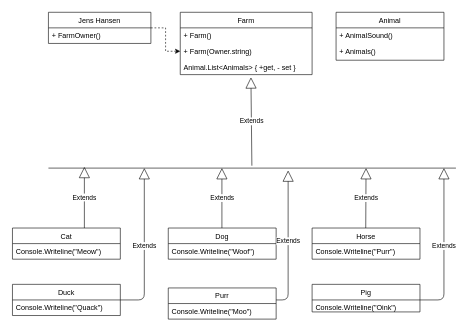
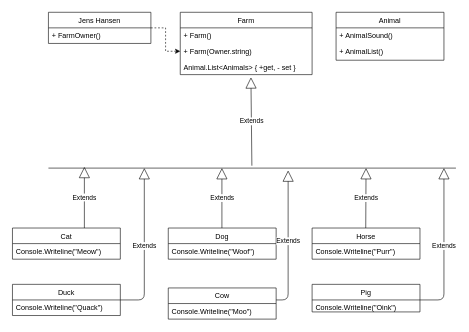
  <mxCell id="0" />
  <mxCell id="1" parent="0" />
  <mxCell id="2" style="edgeStyle=orthogonalEdgeStyle;rounded=0;orthogonalLoop=1;jettySize=auto;html=1;entryX=0;entryY=0.5;entryDx=0;entryDy=0;dashed=1;" edge="1" parent="1" source="3" target="7"><mxGeometry relative="1" as="geometry" /></mxCell>
  <mxCell id="3" value="Jens Hansen" style="swimlane;fontStyle=0;childLayout=stackLayout;horizontal=1;startSize=26;fillColor=none;horizontalStack=0;resizeParent=1;resizeParentMax=0;resizeLast=0;collapsible=1;marginBottom=0;strokeWidth=1;fontSize=12;" parent="1" vertex="1"><mxGeometry x="80" y="20" width="171" height="52" as="geometry" /></mxCell>
  <mxCell id="4" value="+ FarmOwner()" style="text;strokeColor=none;fillColor=none;align=left;verticalAlign=top;spacingLeft=4;spacingRight=4;overflow=hidden;rotatable=0;points=[[0,0.5],[1,0.5]];portConstraint=eastwest;" parent="3" vertex="1"><mxGeometry y="26" width="171" height="26" as="geometry" /></mxCell>
  <mxCell id="5" value="Farm" style="swimlane;fontStyle=0;childLayout=stackLayout;horizontal=1;startSize=26;fillColor=none;horizontalStack=0;resizeParent=1;resizeParentMax=0;resizeLast=0;collapsible=1;marginBottom=0;" vertex="1" parent="1"><mxGeometry x="300" y="20" width="220" height="104" as="geometry" /></mxCell>
  <mxCell id="6" value="+ Farm()" style="text;strokeColor=none;fillColor=none;align=left;verticalAlign=top;spacingLeft=4;spacingRight=4;overflow=hidden;rotatable=0;points=[[0,0.5],[1,0.5]];portConstraint=eastwest;" vertex="1" parent="5"><mxGeometry y="26" width="220" height="26" as="geometry" /></mxCell>
  <mxCell id="7" value="+ Farm(Owner.string)" style="text;strokeColor=none;fillColor=none;align=left;verticalAlign=top;spacingLeft=4;spacingRight=4;overflow=hidden;rotatable=0;points=[[0,0.5],[1,0.5]];portConstraint=eastwest;" vertex="1" parent="5"><mxGeometry y="52" width="220" height="26" as="geometry" /></mxCell>
  <mxCell id="8" value="Animal.List&lt;Animals&gt; { +get, - set }" style="text;strokeColor=none;fillColor=none;align=left;verticalAlign=top;spacingLeft=4;spacingRight=4;overflow=hidden;rotatable=0;points=[[0,0.5],[1,0.5]];portConstraint=eastwest;" vertex="1" parent="5"><mxGeometry y="78" width="220" height="26" as="geometry" /></mxCell>
  <mxCell id="9" value="Animal" style="swimlane;fontStyle=0;childLayout=stackLayout;horizontal=1;startSize=26;fillColor=none;horizontalStack=0;resizeParent=1;resizeParentMax=0;resizeLast=0;collapsible=1;marginBottom=0;" vertex="1" parent="1"><mxGeometry x="560" y="20" width="180" height="80" as="geometry" /></mxCell>
  <mxCell id="10" value="+ AnimalSound()" style="text;strokeColor=none;fillColor=none;align=left;verticalAlign=top;spacingLeft=4;spacingRight=4;overflow=hidden;rotatable=0;points=[[0,0.5],[1,0.5]];portConstraint=eastwest;" vertex="1" parent="9"><mxGeometry y="26" width="180" height="26" as="geometry" /></mxCell>
- <mxCell id="11" value="+ Animals()" style="text;strokeColor=none;fillColor=none;align=left;verticalAlign=top;spacingLeft=4;spacingRight=4;overflow=hidden;rotatable=0;points=[[0,0.5],[1,0.5]];portConstraint=eastwest;" vertex="1" parent="9"><mxGeometry y="52" width="180" height="28" as="geometry" /></mxCell>
- <mxCell id="12" value="Purr" style="swimlane;fontStyle=0;childLayout=stackLayout;horizontal=1;startSize=26;fillColor=none;horizontalStack=0;resizeParent=1;resizeParentMax=0;resizeLast=0;collapsible=1;marginBottom=0;" vertex="1" parent="1"><mxGeometry x="280" y="480" width="180" height="52" as="geometry" /></mxCell>
+ <mxCell id="11" value="+ AnimalList()" style="text;strokeColor=none;fillColor=none;align=left;verticalAlign=top;spacingLeft=4;spacingRight=4;overflow=hidden;rotatable=0;points=[[0,0.5],[1,0.5]];portConstraint=eastwest;" vertex="1" parent="9"><mxGeometry y="52" width="180" height="28" as="geometry" /></mxCell>
+ <mxCell id="12" value="Cow" style="swimlane;fontStyle=0;childLayout=stackLayout;horizontal=1;startSize=26;fillColor=none;horizontalStack=0;resizeParent=1;resizeParentMax=0;resizeLast=0;collapsible=1;marginBottom=0;" vertex="1" parent="1"><mxGeometry x="280" y="480" width="180" height="52" as="geometry" /></mxCell>
  <mxCell id="13" value="Console.Writeline(&quot;Moo&quot;)" style="text;strokeColor=none;fillColor=none;align=left;verticalAlign=top;spacingLeft=4;spacingRight=4;overflow=hidden;rotatable=0;points=[[0,0.5],[1,0.5]];portConstraint=eastwest;" vertex="1" parent="12"><mxGeometry y="26" width="180" height="26" as="geometry" /></mxCell>
  <mxCell id="14" value="Pig" style="swimlane;fontStyle=0;childLayout=stackLayout;horizontal=1;startSize=26;fillColor=none;horizontalStack=0;resizeParent=1;resizeParentMax=0;resizeLast=0;collapsible=1;marginBottom=0;" vertex="1" parent="1"><mxGeometry x="520" y="474" width="180" height="46" as="geometry" /></mxCell>
  <mxCell id="15" value="Console.Writeline(&quot;Oink&quot;)" style="text;strokeColor=none;fillColor=none;align=left;verticalAlign=top;spacingLeft=4;spacingRight=4;overflow=hidden;rotatable=0;points=[[0,0.5],[1,0.5]];portConstraint=eastwest;" vertex="1" parent="14"><mxGeometry y="26" width="180" height="20" as="geometry" /></mxCell>
  <mxCell id="16" value="Dog" style="swimlane;fontStyle=0;childLayout=stackLayout;horizontal=1;startSize=26;fillColor=none;horizontalStack=0;resizeParent=1;resizeParentMax=0;resizeLast=0;collapsible=1;marginBottom=0;" vertex="1" parent="1"><mxGeometry x="280" y="380" width="180" height="52" as="geometry" /></mxCell>
  <mxCell id="17" value="Console.Writeline(&quot;Woof&quot;)" style="text;strokeColor=none;fillColor=none;align=left;verticalAlign=top;spacingLeft=4;spacingRight=4;overflow=hidden;rotatable=0;points=[[0,0.5],[1,0.5]];portConstraint=eastwest;" vertex="1" parent="16"><mxGeometry y="26" width="180" height="26" as="geometry" /></mxCell>
  <mxCell id="18" value="Cat" style="swimlane;fontStyle=0;childLayout=stackLayout;horizontal=1;startSize=26;fillColor=none;horizontalStack=0;resizeParent=1;resizeParentMax=0;resizeLast=0;collapsible=1;marginBottom=0;" vertex="1" parent="1"><mxGeometry x="20" y="380" width="180" height="52" as="geometry" /></mxCell>
  <mxCell id="19" value="Console.Writeline(&quot;Meow&quot;)" style="text;strokeColor=none;fillColor=none;align=left;verticalAlign=top;spacingLeft=4;spacingRight=4;overflow=hidden;rotatable=0;points=[[0,0.5],[1,0.5]];portConstraint=eastwest;" vertex="1" parent="18"><mxGeometry y="26" width="180" height="26" as="geometry" /></mxCell>
  <mxCell id="20" value="Duck" style="swimlane;fontStyle=0;childLayout=stackLayout;horizontal=1;startSize=26;fillColor=none;horizontalStack=0;resizeParent=1;resizeParentMax=0;resizeLast=0;collapsible=1;marginBottom=0;" vertex="1" parent="1"><mxGeometry x="20" y="474" width="180" height="52" as="geometry" /></mxCell>
  <mxCell id="21" value="Console.Writeline(&quot;Quack&quot;)" style="text;strokeColor=none;fillColor=none;align=left;verticalAlign=top;spacingLeft=4;spacingRight=4;overflow=hidden;rotatable=0;points=[[0,0.5],[1,0.5]];portConstraint=eastwest;" vertex="1" parent="20"><mxGeometry y="26" width="180" height="26" as="geometry" /></mxCell>
  <mxCell id="22" value="Horse" style="swimlane;fontStyle=0;childLayout=stackLayout;horizontal=1;startSize=26;fillColor=none;horizontalStack=0;resizeParent=1;resizeParentMax=0;resizeLast=0;collapsible=1;marginBottom=0;" vertex="1" parent="1"><mxGeometry x="520" y="380" width="180" height="52" as="geometry" /></mxCell>
  <mxCell id="23" value="Console.Writeline(&quot;Purr&quot;)" style="text;strokeColor=none;fillColor=none;align=left;verticalAlign=top;spacingLeft=4;spacingRight=4;overflow=hidden;rotatable=0;points=[[0,0.5],[1,0.5]];portConstraint=eastwest;" vertex="1" parent="22"><mxGeometry y="26" width="180" height="26" as="geometry" /></mxCell>
  <mxCell id="24" value="Extends" style="endArrow=block;endSize=16;endFill=0;html=1;" edge="1" parent="1"><mxGeometry width="160" relative="1" as="geometry"><mxPoint x="140" y="380" as="sourcePoint" /><mxPoint x="140" y="278" as="targetPoint" /></mxGeometry></mxCell>
  <mxCell id="25" value="Extends" style="endArrow=block;endSize=16;endFill=0;html=1;" edge="1" parent="1"><mxGeometry width="160" relative="1" as="geometry"><mxPoint x="369.5" y="380" as="sourcePoint" /><mxPoint x="369.5" y="280" as="targetPoint" /></mxGeometry></mxCell>
  <mxCell id="26" value="Extends" style="endArrow=block;endSize=16;endFill=0;html=1;" edge="1" parent="1"><mxGeometry width="160" relative="1" as="geometry"><mxPoint x="609.5" y="380" as="sourcePoint" /><mxPoint x="610" y="280" as="targetPoint" /></mxGeometry></mxCell>
  <mxCell id="27" value="Extends" style="endArrow=block;endSize=16;endFill=0;html=1;" edge="1" parent="1"><mxGeometry width="160" relative="1" as="geometry"><mxPoint x="200" y="500" as="sourcePoint" /><mxPoint x="240" y="280" as="targetPoint" /><Array as="points"><mxPoint x="240" y="500" /></Array><mxPoint as="offset" /></mxGeometry></mxCell>
  <mxCell id="28" value="Extends" style="endArrow=block;endSize=16;endFill=0;html=1;" edge="1" parent="1"><mxGeometry width="160" relative="1" as="geometry"><mxPoint x="460" y="500" as="sourcePoint" /><mxPoint x="480" y="284" as="targetPoint" /><Array as="points"><mxPoint x="480" y="500" /></Array></mxGeometry></mxCell>
  <mxCell id="29" value="Extends" style="endArrow=block;endSize=16;endFill=0;html=1;" edge="1" parent="1"><mxGeometry width="160" relative="1" as="geometry"><mxPoint x="700" y="500" as="sourcePoint" /><mxPoint x="740" y="280" as="targetPoint" /><Array as="points"><mxPoint x="740" y="500" /></Array></mxGeometry></mxCell>
  <mxCell id="30" value="" style="line;strokeWidth=1;fillColor=none;align=left;verticalAlign=middle;spacingTop=-1;spacingLeft=3;spacingRight=3;rotatable=0;labelPosition=right;points=[];portConstraint=eastwest;" vertex="1" parent="1"><mxGeometry x="80" y="276" width="680" height="8" as="geometry" /></mxCell>
  <mxCell id="31" value="Extends" style="endArrow=block;endSize=16;endFill=0;html=1;entryX=0.536;entryY=1.177;entryDx=0;entryDy=0;entryPerimeter=0;" edge="1" parent="1" target="8"><mxGeometry width="160" relative="1" as="geometry"><mxPoint x="419.5" y="276" as="sourcePoint" /><mxPoint x="419.5" y="196" as="targetPoint" /></mxGeometry></mxCell>
